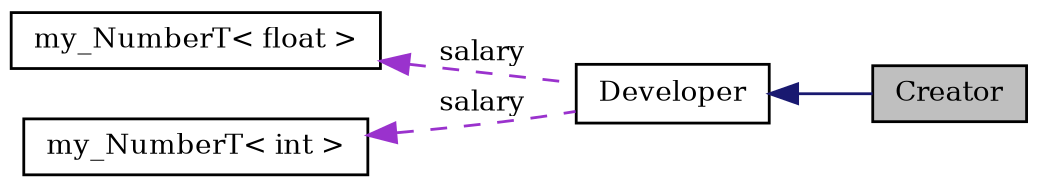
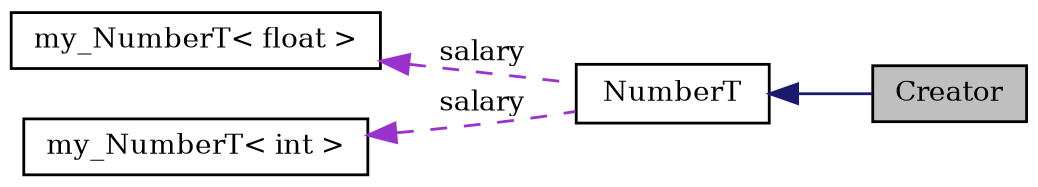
  digraph {
    fontname="DejaVu Serif"
    rankdir=LR
    node [color=black fillcolor=white fontname="DejaVu Serif" fontsize=10 shape=record style=filled]
    edge [color=darkorchid3 dir=back fontname="DejaVu Serif" fontsize=10 labelfontname=Helvetica labelfontsize=10 style=dashed]
    n1 [fillcolor=grey75 fontcolor=black height=0.2 label=Creator width=0.4]
-   n2 [height=0.2 label=Developer width=0.4]
+   n2 [height=0.2 label=NumberT width=0.4]
    n3 [height=0.2 label="my_NumberT\< float \>" width=0.4]
    n4 [height=0.2 label="my_NumberT\< int \>" width=0.4]
    n2 -> n1 [color=midnightblue style=solid]
    n3 -> n2 [label=" salary"]
    n4 -> n2 [label=" salary"]
  }
